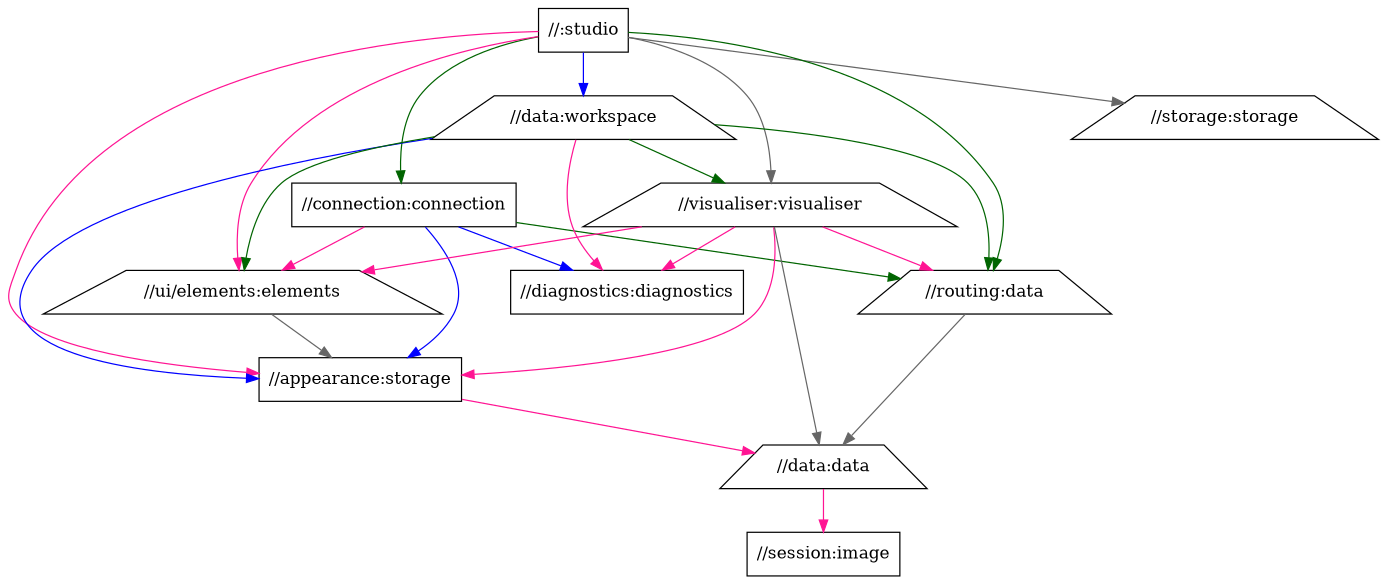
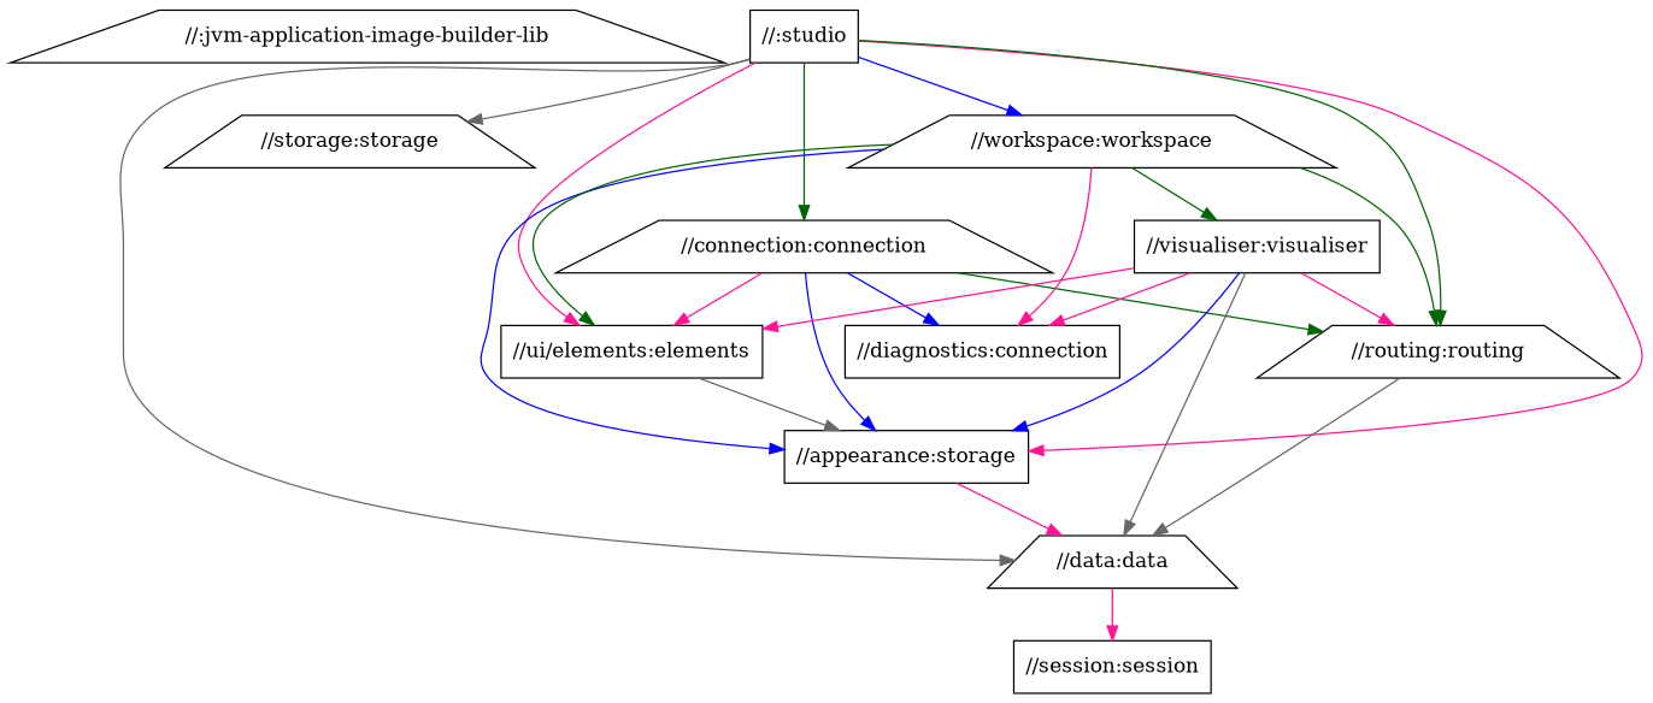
  digraph {
    node [shape=trapezium]
    edge [color=deeppink]
+   "//:jvm-application-image-builder-lib"
    n2 [label="//appearance:storage" shape=box]
    "//:studio" [shape=box]
    "//storage:storage"
-   "//connection:connection" [shape=box]
+   "//connection:connection"
    "//data:data"
-   "//ui/elements:elements"
-   "//routing:routing" [label="//routing:data"]
-   "//workspace:workspace" [label="//data:workspace"]
-   "//diagnostics:diagnostics" [shape=box]
-   "//session:session" [shape=box label="//session:image"]
-   "//visualiser:visualiser"
+   "//ui/elements:elements" [shape=box]
+   "//routing:routing"
+   "//workspace:workspace"
+   "//diagnostics:diagnostics" [shape=box label="//diagnostics:connection"]
+   "//session:session" [shape=box]
+   "//visualiser:visualiser" [shape=box]
    n2 -> "//data:data"
    "//:studio" -> n2
    "//:studio" -> "//storage:storage" [color=gray40]
    "//:studio" -> "//connection:connection" [color=darkgreen]
-   "//:studio" -> "//visualiser:visualiser" [color=gray40]
+   "//:studio" -> "//data:data" [color=gray40]
    "//:studio" -> "//ui/elements:elements"
    "//:studio" -> "//routing:routing" [color=darkgreen]
    "//:studio" -> "//workspace:workspace" [color=blue]
    "//connection:connection" -> n2 [color=blue]
    "//connection:connection" -> "//ui/elements:elements"
    "//connection:connection" -> "//routing:routing" [color=darkgreen]
    "//connection:connection" -> "//diagnostics:diagnostics" [color=blue]
    "//data:data" -> "//session:session"
    "//ui/elements:elements" -> n2 [color=gray40]
    "//routing:routing" -> "//data:data" [color=gray40]
    "//workspace:workspace" -> n2 [color=blue]
    "//workspace:workspace" -> "//ui/elements:elements" [color=darkgreen]
    "//workspace:workspace" -> "//routing:routing" [color=darkgreen]
    "//workspace:workspace" -> "//diagnostics:diagnostics"
    "//workspace:workspace" -> "//visualiser:visualiser" [color=darkgreen]
-   "//visualiser:visualiser" -> n2
+   "//visualiser:visualiser" -> n2 [color=blue]
    "//visualiser:visualiser" -> "//data:data" [color=gray40]
    "//visualiser:visualiser" -> "//ui/elements:elements"
    "//visualiser:visualiser" -> "//routing:routing"
    "//visualiser:visualiser" -> "//diagnostics:diagnostics"
  }
